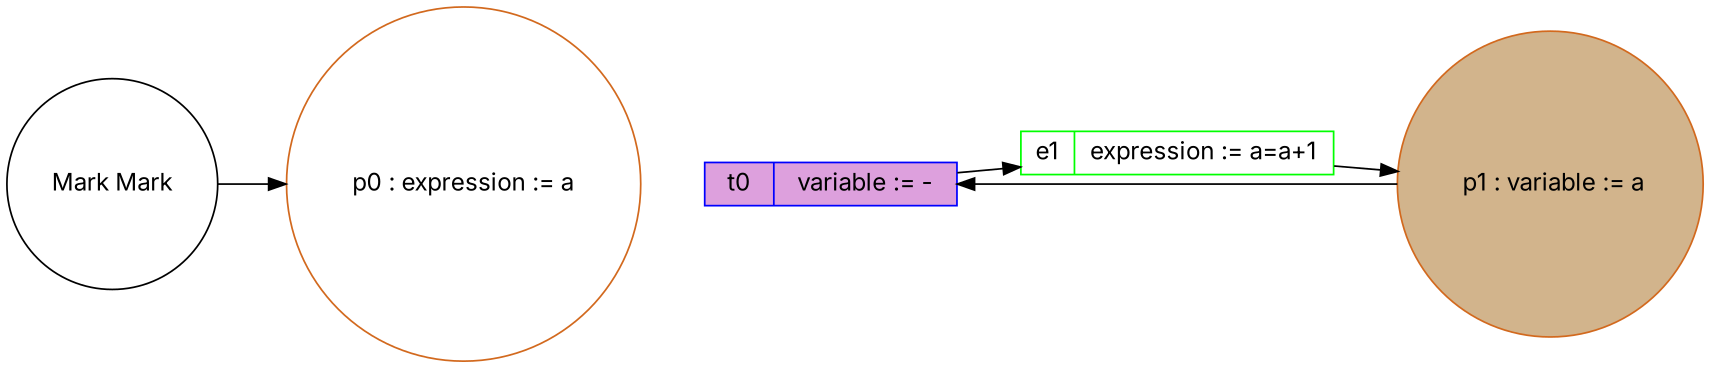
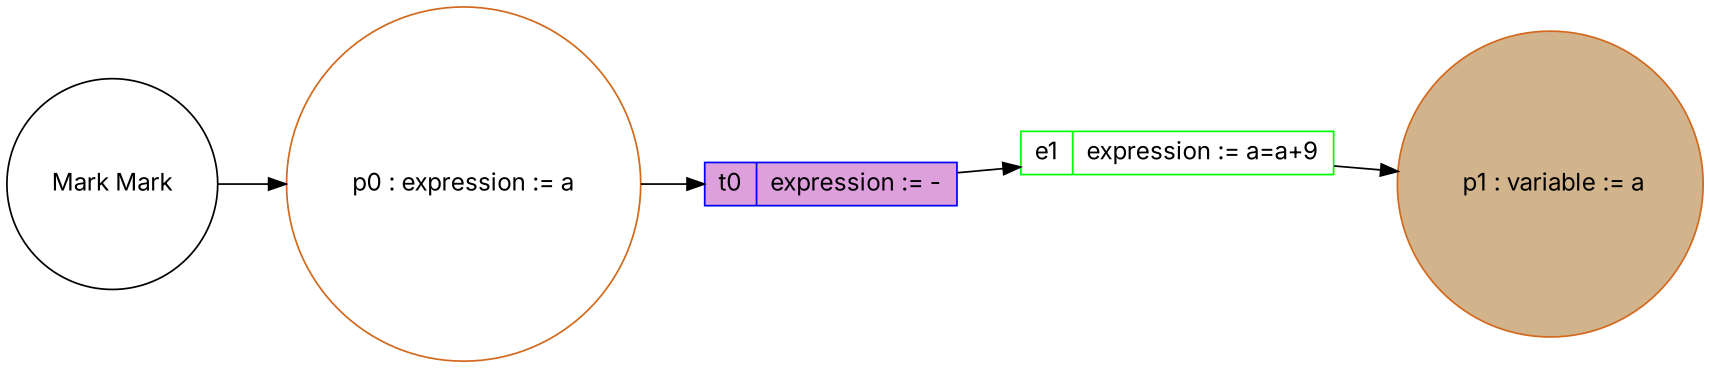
  digraph {
    fontname=Inter
    fontsize=14
    nodesep=0.1
    rankdir=LR
    ranksep=0.5
    node [color=chocolate fillcolor=white fontname=Inter shape=circle style=filled]
    edge [color=black fontname=Inter]
    n1 [height=0.25 label="p0 : expression := a" width=0.4]
-   n2 [color=blue fillcolor=plum height=0.25 label="{ t0 | variable := - }" shape=record width=0.4]
-   n3 [color=green height=0.25 label="{ e1 | expression := a=a+1 }" shape=record width=0.4]
+   n2 [color=blue fillcolor=plum height=0.25 label="{ t0 | expression := - }" shape=record width=0.4]
+   n3 [color=green height=0.25 label="{ e1 | expression := a=a+9 }" shape=record width=0.4]
    n4 [fillcolor=tan height=0.25 label=" p1 : variable := a" width=0.4]
    n5 [color=black height=0.25 label="Mark Mark" width=0.4]
-   n4 -> n2
+   n1 -> n2
    n2 -> n3
    n3 -> n4
    n5 -> n1 [label=" "]
  }
